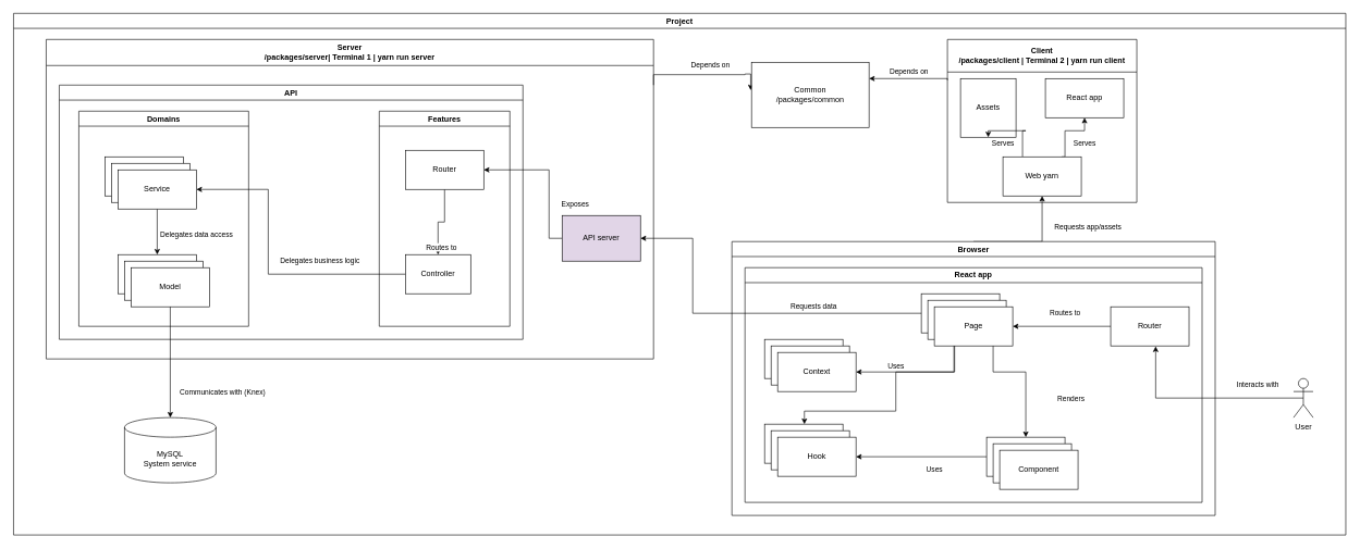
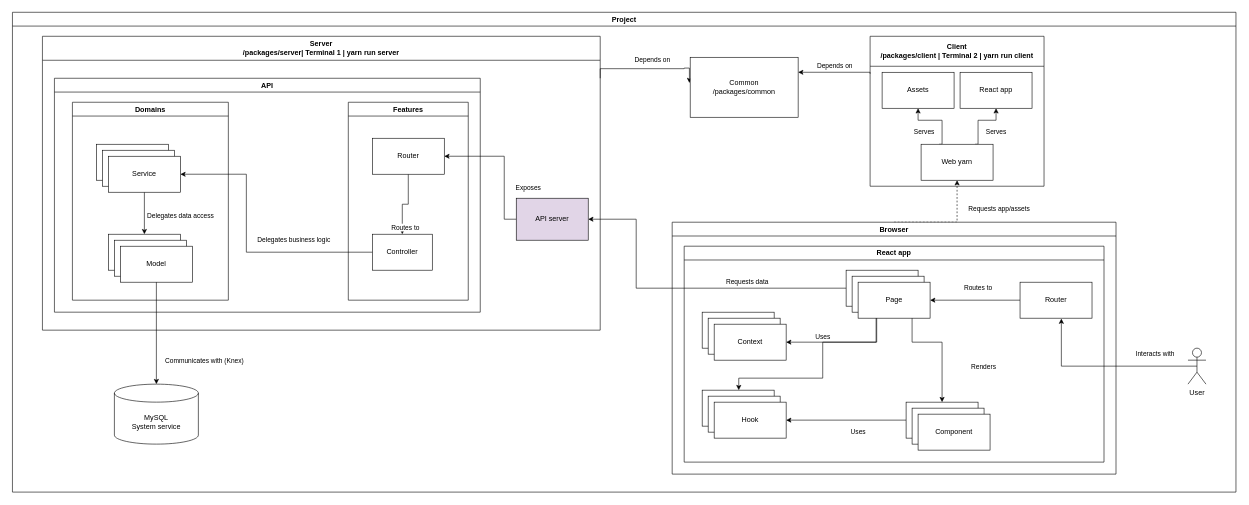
  <mxCell id="0" />
  <mxCell id="1" parent="0" />
  <mxCell id="2" value="Project" style="swimlane;whiteSpace=wrap;html=1;" vertex="1" parent="1"><mxGeometry x="20" y="20" width="2040" height="800" as="geometry" /></mxCell>
  <mxCell id="3" value="Depends on" style="edgeStyle=orthogonalEdgeStyle;rounded=0;orthogonalLoop=1;jettySize=auto;html=1;entryX=-0.007;entryY=0.429;entryDx=0;entryDy=0;entryPerimeter=0;" edge="1" parent="2" target="24"><mxGeometry x="0.076" y="14" relative="1" as="geometry"><mxPoint x="980" y="110" as="sourcePoint" /><Array as="points"><mxPoint x="980" y="94" /><mxPoint x="1120" y="94" /><mxPoint x="1120" y="93" /></Array><mxPoint as="offset" /></mxGeometry></mxCell>
  <mxCell id="4" value="Server&lt;br&gt;/packages/server| Terminal 1 | yarn run server" style="swimlane;whiteSpace=wrap;html=1;startSize=40;" vertex="1" parent="2"><mxGeometry x="50" y="40" width="930" height="490" as="geometry" /></mxCell>
  <mxCell id="5" value="Exposes" style="edgeStyle=orthogonalEdgeStyle;rounded=0;orthogonalLoop=1;jettySize=auto;html=1;exitX=0;exitY=0.5;exitDx=0;exitDy=0;entryX=1;entryY=0.5;entryDx=0;entryDy=0;" edge="1" parent="4" source="6" target="10"><mxGeometry x="-0.359" y="-40" relative="1" as="geometry"><mxPoint x="730" y="110" as="targetPoint" /><Array as="points"><mxPoint x="770" y="305" /><mxPoint x="770" y="200" /></Array><mxPoint as="offset" /></mxGeometry></mxCell>
  <mxCell id="6" value="API server" style="rounded=0;whiteSpace=wrap;html=1;fillColor=#e1d5e7;" vertex="1" parent="4"><mxGeometry x="790" y="270" width="120" height="70" as="geometry" /></mxCell>
  <mxCell id="7" value="API" style="swimlane;whiteSpace=wrap;html=1;startSize=23;" vertex="1" parent="4"><mxGeometry x="20" y="70" width="710" height="390" as="geometry" /></mxCell>
  <mxCell id="8" value="Features" style="swimlane;whiteSpace=wrap;html=1;startSize=23;" vertex="1" parent="7"><mxGeometry x="490" y="40" width="200" height="330" as="geometry" /></mxCell>
  <mxCell id="9" value="Routes to" style="edgeStyle=orthogonalEdgeStyle;rounded=0;orthogonalLoop=1;jettySize=auto;html=1;exitX=0.5;exitY=1;exitDx=0;exitDy=0;entryX=0.5;entryY=0;entryDx=0;entryDy=0;" edge="1" parent="8" source="10" target="11"><mxGeometry y="40" relative="1" as="geometry"><mxPoint y="-1" as="offset" /></mxGeometry></mxCell>
  <mxCell id="10" value="Router" style="rounded=0;whiteSpace=wrap;html=1;" vertex="1" parent="8"><mxGeometry x="40" y="60" width="120" height="60" as="geometry" /></mxCell>
  <mxCell id="11" value="Controller" style="rounded=0;whiteSpace=wrap;html=1;" vertex="1" parent="8"><mxGeometry x="40" y="220" width="100" height="60" as="geometry" /></mxCell>
  <mxCell id="12" value="Domains" style="swimlane;whiteSpace=wrap;html=1;startSize=23;" vertex="1" parent="7"><mxGeometry x="30" y="40" width="260" height="330" as="geometry" /></mxCell>
  <mxCell id="13" value="Delegates data access" style="edgeStyle=orthogonalEdgeStyle;rounded=0;orthogonalLoop=1;jettySize=auto;html=1;exitX=0.5;exitY=1;exitDx=0;exitDy=0;entryX=0.5;entryY=0;entryDx=0;entryDy=0;" edge="1" parent="12" source="21" target="15"><mxGeometry x="0.143" y="60" relative="1" as="geometry"><mxPoint as="offset" /></mxGeometry></mxCell>
  <mxCell id="14" value="" style="group" vertex="1" connectable="0" parent="12"><mxGeometry x="60" y="220" width="140" height="80" as="geometry" /></mxCell>
  <mxCell id="15" value="Model" style="rounded=0;whiteSpace=wrap;html=1;" vertex="1" parent="14"><mxGeometry width="120" height="60" as="geometry" /></mxCell>
  <mxCell id="16" value="Model" style="rounded=0;whiteSpace=wrap;html=1;" vertex="1" parent="14"><mxGeometry x="10" y="10" width="120" height="60" as="geometry" /></mxCell>
  <mxCell id="17" value="Model" style="rounded=0;whiteSpace=wrap;html=1;" vertex="1" parent="14"><mxGeometry x="20" y="20" width="120" height="60" as="geometry" /></mxCell>
  <mxCell id="18" value="" style="group" vertex="1" connectable="0" parent="12"><mxGeometry x="40" y="70" width="140" height="80" as="geometry" /></mxCell>
  <mxCell id="19" value="Service" style="rounded=0;whiteSpace=wrap;html=1;" vertex="1" parent="18"><mxGeometry width="120" height="60" as="geometry" /></mxCell>
  <mxCell id="20" value="Service" style="rounded=0;whiteSpace=wrap;html=1;" vertex="1" parent="18"><mxGeometry x="10" y="10" width="120" height="60" as="geometry" /></mxCell>
  <mxCell id="21" value="Service" style="rounded=0;whiteSpace=wrap;html=1;" vertex="1" parent="18"><mxGeometry x="20" y="20" width="120" height="60" as="geometry" /></mxCell>
  <mxCell id="22" value="Delegates business logic" style="edgeStyle=orthogonalEdgeStyle;rounded=0;orthogonalLoop=1;jettySize=auto;html=1;exitX=0;exitY=0.5;exitDx=0;exitDy=0;entryX=1;entryY=0.5;entryDx=0;entryDy=0;" edge="1" parent="7" source="11" target="21"><mxGeometry x="-0.422" y="-20" relative="1" as="geometry"><Array as="points"><mxPoint x="320" y="290" /><mxPoint x="320" y="160" /></Array><mxPoint x="-1" as="offset" /></mxGeometry></mxCell>
  <mxCell id="23" value="MySQL&lt;br&gt;System service" style="shape=cylinder3;whiteSpace=wrap;html=1;boundedLbl=1;backgroundOutline=1;size=15;" vertex="1" parent="2"><mxGeometry x="170" y="620" width="140" height="100" as="geometry" /></mxCell>
  <mxCell id="24" value="Common&lt;br&gt;/packages/common" style="rounded=0;whiteSpace=wrap;html=1;" vertex="1" parent="2"><mxGeometry x="1130" y="75" width="180" height="100" as="geometry" /></mxCell>
  <mxCell id="25" value="Interacts with" style="edgeStyle=orthogonalEdgeStyle;rounded=0;orthogonalLoop=1;jettySize=auto;html=1;exitX=0.5;exitY=0.5;exitDx=0;exitDy=0;exitPerimeter=0;entryX=0.574;entryY=1.012;entryDx=0;entryDy=0;entryPerimeter=0;" edge="1" parent="2" source="26" target="31"><mxGeometry x="-0.539" y="-20" relative="1" as="geometry"><mxPoint x="1515" y="670" as="targetPoint" /><Array as="points"><mxPoint x="1749" y="590" /></Array><mxPoint as="offset" /></mxGeometry></mxCell>
  <mxCell id="26" value="User" style="shape=umlActor;verticalLabelPosition=bottom;verticalAlign=top;html=1;outlineConnect=0;" vertex="1" parent="2"><mxGeometry x="1960" y="560" width="30" height="60" as="geometry" /></mxCell>
- <mxCell id="27" value="Requests app/assets" style="edgeStyle=orthogonalEdgeStyle;rounded=0;orthogonalLoop=1;jettySize=auto;html=1;exitX=0.5;exitY=0;exitDx=0;exitDy=0;entryX=0.5;entryY=1;entryDx=0;entryDy=0;" edge="1" parent="2" source="28" target="54"><mxGeometry x="0.444" y="-70" relative="1" as="geometry"><Array as="points"><mxPoint x="1575" y="350" /></Array><mxPoint y="-1" as="offset" /></mxGeometry></mxCell>
+ <mxCell id="27" value="Requests app/assets" style="edgeStyle=orthogonalEdgeStyle;rounded=0;orthogonalLoop=1;jettySize=auto;html=1;exitX=0.5;exitY=0;exitDx=0;exitDy=0;entryX=0.5;entryY=1;entryDx=0;entryDy=0;dashed=1;" edge="1" parent="2" source="28" target="54"><mxGeometry x="0.444" y="-70" relative="1" as="geometry"><Array as="points"><mxPoint x="1575" y="350" /></Array><mxPoint y="-1" as="offset" /></mxGeometry></mxCell>
  <mxCell id="28" value="Browser" style="swimlane;whiteSpace=wrap;html=1;" vertex="1" parent="2"><mxGeometry x="1100" y="350" width="740" height="420" as="geometry"><mxRectangle x="740" y="180" width="90" height="30" as="alternateBounds" /></mxGeometry></mxCell>
  <mxCell id="29" value="React app" style="swimlane;whiteSpace=wrap;html=1;" vertex="1" parent="28"><mxGeometry x="20" y="40" width="700" height="360" as="geometry" /></mxCell>
  <mxCell id="30" value="Routes to" style="edgeStyle=orthogonalEdgeStyle;rounded=0;orthogonalLoop=1;jettySize=auto;html=1;exitX=0;exitY=0.5;exitDx=0;exitDy=0;entryX=1;entryY=0.5;entryDx=0;entryDy=0;" edge="1" parent="29" source="31" target="35"><mxGeometry x="-0.067" y="-20" relative="1" as="geometry"><mxPoint as="offset" /></mxGeometry></mxCell>
  <mxCell id="31" value="Router" style="rounded=0;whiteSpace=wrap;html=1;" vertex="1" parent="29"><mxGeometry x="560" y="60" width="120" height="60" as="geometry" /></mxCell>
  <mxCell id="32" value="" style="group" vertex="1" connectable="0" parent="29"><mxGeometry x="270" y="40" width="140" height="80" as="geometry" /></mxCell>
  <mxCell id="33" value="Page" style="rounded=0;whiteSpace=wrap;html=1;" vertex="1" parent="32"><mxGeometry width="120" height="60" as="geometry" /></mxCell>
  <mxCell id="34" value="Page" style="rounded=0;whiteSpace=wrap;html=1;" vertex="1" parent="32"><mxGeometry x="10" y="10" width="120" height="60" as="geometry" /></mxCell>
  <mxCell id="35" value="Page" style="rounded=0;whiteSpace=wrap;html=1;" vertex="1" parent="32"><mxGeometry x="20" y="20" width="120" height="60" as="geometry" /></mxCell>
  <mxCell id="36" value="Uses" style="edgeStyle=orthogonalEdgeStyle;rounded=0;orthogonalLoop=1;jettySize=auto;html=1;exitX=0;exitY=0.5;exitDx=0;exitDy=0;entryX=1;entryY=0.5;entryDx=0;entryDy=0;" edge="1" parent="29" source="37" target="43"><mxGeometry x="-0.2" y="20" relative="1" as="geometry"><mxPoint as="offset" /></mxGeometry></mxCell>
  <mxCell id="37" value="Components" style="rounded=0;whiteSpace=wrap;html=1;" vertex="1" parent="29"><mxGeometry x="370" y="260" width="120" height="60" as="geometry" /></mxCell>
  <mxCell id="38" value="Components" style="rounded=0;whiteSpace=wrap;html=1;" vertex="1" parent="29"><mxGeometry x="380" y="270" width="120" height="60" as="geometry" /></mxCell>
  <mxCell id="39" value="Component" style="rounded=0;whiteSpace=wrap;html=1;" vertex="1" parent="29"><mxGeometry x="390" y="280" width="120" height="60" as="geometry" /></mxCell>
  <mxCell id="40" value="Renders" style="edgeStyle=orthogonalEdgeStyle;rounded=0;orthogonalLoop=1;jettySize=auto;html=1;exitX=0.75;exitY=1;exitDx=0;exitDy=0;entryX=0.5;entryY=0;entryDx=0;entryDy=0;" edge="1" parent="29" source="35" target="37"><mxGeometry x="-0.167" y="-40" relative="1" as="geometry"><Array as="points"><mxPoint x="380" y="160" /><mxPoint x="430" y="160" /></Array><mxPoint x="80" y="1" as="offset" /></mxGeometry></mxCell>
  <mxCell id="41" value="Hooks" style="rounded=0;whiteSpace=wrap;html=1;" vertex="1" parent="29"><mxGeometry x="30" y="240" width="120" height="60" as="geometry" /></mxCell>
  <mxCell id="42" value="Hooks" style="rounded=0;whiteSpace=wrap;html=1;" vertex="1" parent="29"><mxGeometry x="40" y="250" width="120" height="60" as="geometry" /></mxCell>
  <mxCell id="43" value="Hook" style="rounded=0;whiteSpace=wrap;html=1;" vertex="1" parent="29"><mxGeometry x="50" y="260" width="120" height="60" as="geometry" /></mxCell>
  <mxCell id="44" value="Uses" style="edgeStyle=orthogonalEdgeStyle;rounded=0;orthogonalLoop=1;jettySize=auto;html=1;exitX=0.25;exitY=1;exitDx=0;exitDy=0;entryX=0.5;entryY=0;entryDx=0;entryDy=0;" edge="1" parent="29"><mxGeometry x="-0.188" y="-20" relative="1" as="geometry"><mxPoint x="321" y="120" as="sourcePoint" /><mxPoint x="91" y="240" as="targetPoint" /><Array as="points"><mxPoint x="321" y="160" /><mxPoint x="231" y="160" /><mxPoint x="231" y="220" /><mxPoint x="91" y="220" /></Array><mxPoint x="20" y="-21" as="offset" /></mxGeometry></mxCell>
  <mxCell id="45" value="Context" style="rounded=0;whiteSpace=wrap;html=1;" vertex="1" parent="29"><mxGeometry x="30" y="110" width="120" height="60" as="geometry" /></mxCell>
  <mxCell id="46" value="Context" style="rounded=0;whiteSpace=wrap;html=1;" vertex="1" parent="29"><mxGeometry x="40" y="120" width="120" height="60" as="geometry" /></mxCell>
  <mxCell id="47" value="Context" style="rounded=0;whiteSpace=wrap;html=1;" vertex="1" parent="29"><mxGeometry x="50" y="130" width="120" height="60" as="geometry" /></mxCell>
  <mxCell id="48" style="edgeStyle=orthogonalEdgeStyle;rounded=0;orthogonalLoop=1;jettySize=auto;html=1;exitX=0.25;exitY=1;exitDx=0;exitDy=0;entryX=1;entryY=0.5;entryDx=0;entryDy=0;" edge="1" parent="29" source="35" target="47"><mxGeometry relative="1" as="geometry"><Array as="points"><mxPoint x="320" y="160" /></Array></mxGeometry></mxCell>
  <mxCell id="49" value="Depends on" style="edgeStyle=orthogonalEdgeStyle;rounded=0;orthogonalLoop=1;jettySize=auto;html=1;exitX=0;exitY=0.25;exitDx=0;exitDy=0;" edge="1" parent="2" source="50" target="24"><mxGeometry x="0.02" y="-10" relative="1" as="geometry"><Array as="points"><mxPoint x="1430" y="100" /></Array><mxPoint as="offset" /></mxGeometry></mxCell>
  <mxCell id="50" value="Client&lt;br&gt;/packages/client | Terminal 2 | yarn run client" style="swimlane;whiteSpace=wrap;html=1;startSize=50;" vertex="1" parent="2"><mxGeometry x="1430" y="40" width="290" height="250" as="geometry" /></mxCell>
- <mxCell id="51" value="Assets" style="rounded=0;whiteSpace=wrap;html=1;" vertex="1" parent="50"><mxGeometry x="20" y="60" width="85" height="90" as="geometry" /></mxCell>
+ <mxCell id="51" value="Assets" style="rounded=0;whiteSpace=wrap;html=1;" vertex="1" parent="50"><mxGeometry x="20" y="60" width="120" height="60" as="geometry" /></mxCell>
  <mxCell id="52" value="Serves" style="edgeStyle=orthogonalEdgeStyle;rounded=0;orthogonalLoop=1;jettySize=auto;html=1;exitX=0.75;exitY=0;exitDx=0;exitDy=0;entryX=0.5;entryY=1;entryDx=0;entryDy=0;" edge="1" parent="50" source="54" target="55"><mxGeometry x="0.578" y="-20" relative="1" as="geometry"><Array as="points"><mxPoint x="180" y="140" /><mxPoint x="210" y="140" /></Array><mxPoint x="-20" y="20" as="offset" /></mxGeometry></mxCell>
  <mxCell id="53" value="Serves" style="edgeStyle=orthogonalEdgeStyle;rounded=0;orthogonalLoop=1;jettySize=auto;html=1;exitX=0.25;exitY=0;exitDx=0;exitDy=0;entryX=0.5;entryY=1;entryDx=0;entryDy=0;" edge="1" parent="50" source="54" target="51"><mxGeometry x="0.429" y="20" relative="1" as="geometry"><Array as="points"><mxPoint x="120" y="140" /><mxPoint x="80" y="140" /></Array><mxPoint as="offset" /></mxGeometry></mxCell>
  <mxCell id="54" value="Web yarn" style="rounded=0;whiteSpace=wrap;html=1;" vertex="1" parent="50"><mxGeometry x="85" y="180" width="120" height="60" as="geometry" /></mxCell>
  <mxCell id="55" value="React app" style="rounded=0;whiteSpace=wrap;html=1;" vertex="1" parent="50"><mxGeometry x="150" y="60" width="120" height="60" as="geometry" /></mxCell>
  <mxCell id="56" value="Communicates with (Knex)" style="edgeStyle=orthogonalEdgeStyle;rounded=0;orthogonalLoop=1;jettySize=auto;html=1;exitX=0.5;exitY=1;exitDx=0;exitDy=0;entryX=0.5;entryY=0;entryDx=0;entryDy=0;entryPerimeter=0;" edge="1" parent="2" source="17" target="23"><mxGeometry x="0.538" y="80" relative="1" as="geometry"><mxPoint x="600" y="680" as="sourcePoint" /><mxPoint as="offset" /></mxGeometry></mxCell>
  <mxCell id="57" value="Requests data" style="edgeStyle=orthogonalEdgeStyle;rounded=0;orthogonalLoop=1;jettySize=auto;html=1;exitX=0;exitY=0.5;exitDx=0;exitDy=0;entryX=1;entryY=0.5;entryDx=0;entryDy=0;" edge="1" parent="2" source="33" target="6"><mxGeometry x="-0.394" y="-10" relative="1" as="geometry"><mxPoint x="1331" y="460" as="sourcePoint" /><mxPoint x="960" y="380" as="targetPoint" /><Array as="points"><mxPoint x="1040" y="460" /><mxPoint x="1040" y="345" /></Array><mxPoint as="offset" /></mxGeometry></mxCell>
